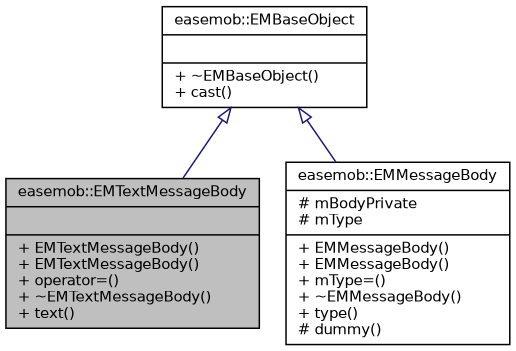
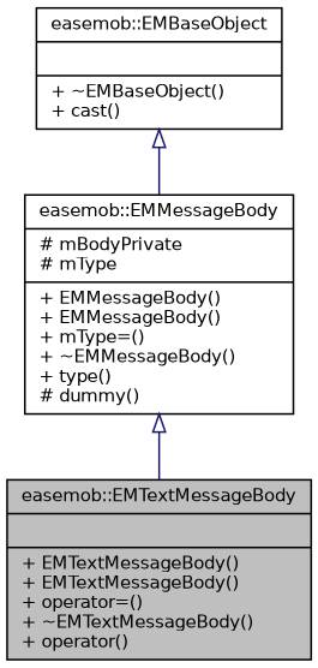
  digraph {
    node [color=black fillcolor=white fontname=Helvetica fontsize=10 shape=record style=filled]
    edge [arrowtail=onormal color=midnightblue dir=back fontname=Helvetica fontsize=10 labelfontname=Helvetica labelfontsize=10 style=solid]
-   n1 [fillcolor=grey75 fontcolor=black height=0.2 label="{easemob::EMTextMessageBody\n||+ EMTextMessageBody()\l+ EMTextMessageBody()\l+ operator=()\l+ ~EMTextMessageBody()\l+ text()\l}" width=0.4]
+   n1 [fillcolor=grey75 fontcolor=black height=0.2 label="{easemob::EMTextMessageBody\n||+ EMTextMessageBody()\l+ EMTextMessageBody()\l+ operator=()\l+ ~EMTextMessageBody()\l+ operator()\l}" width=0.4]
    n2 [height=0.2 label="{easemob::EMMessageBody\n|# mBodyPrivate\l# mType\l|+ EMMessageBody()\l+ EMMessageBody()\l+ mType=()\l+ ~EMMessageBody()\l+ type()\l# dummy()\l}" width=0.4]
    n3 [height=0.2 label="{easemob::EMBaseObject\n||+ ~EMBaseObject()\l+ cast()\l}" width=0.4]
-   n3 -> n1
+   n2 -> n1
    n3 -> n2
  }
